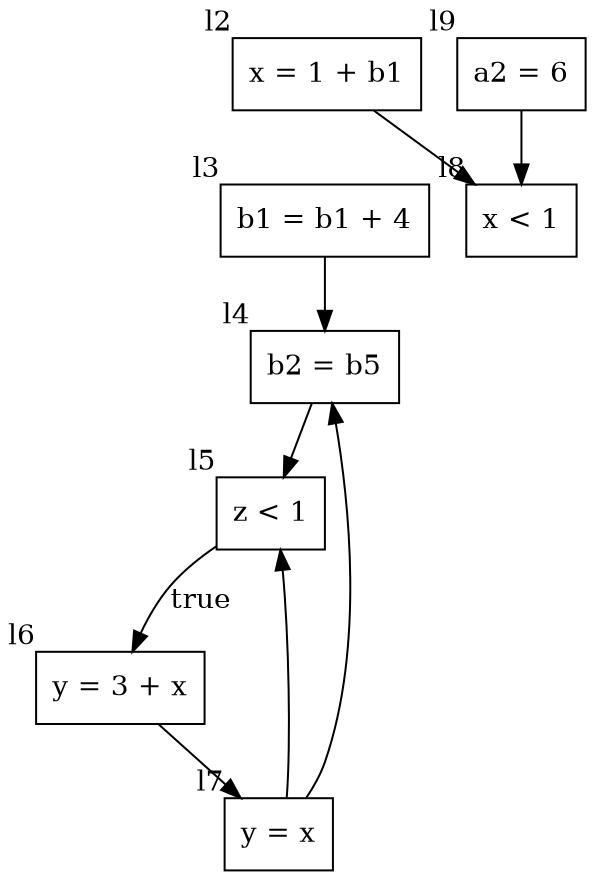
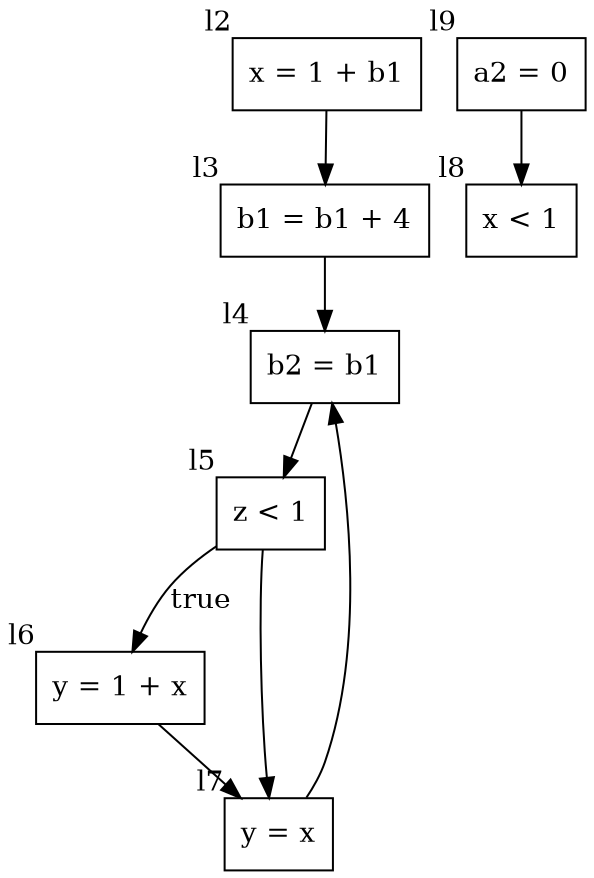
  digraph {
    node [shape=box]
    n1 [label="x = 1 + b1" xlabel=l2]
    n2 [label="b1 = b1 + 4" xlabel=l3]
-   n3 [label="b2 = b5" xlabel=l4]
+   n3 [label="b2 = b1" xlabel=l4]
    n4 [label="z < 1" xlabel=l5]
-   n5 [label="y = 3 + x" xlabel=l6]
+   n5 [label="y = 1 + x" xlabel=l6]
    n6 [label="y = x" xlabel=l7]
    n7 [label="x < 1" xlabel=l8]
-   n8 [label="a2 = 6" xlabel=l9]
-   n1 -> n7
+   n8 [label="a2 = 0" xlabel=l9]
+   n1 -> n2
    n2 -> n3
    n3 -> n4
    n4 -> n5 [label=true]
-   n6 -> n4
+   n4 -> n6
    n5 -> n6
    n6 -> n3
    n8 -> n7
  }
